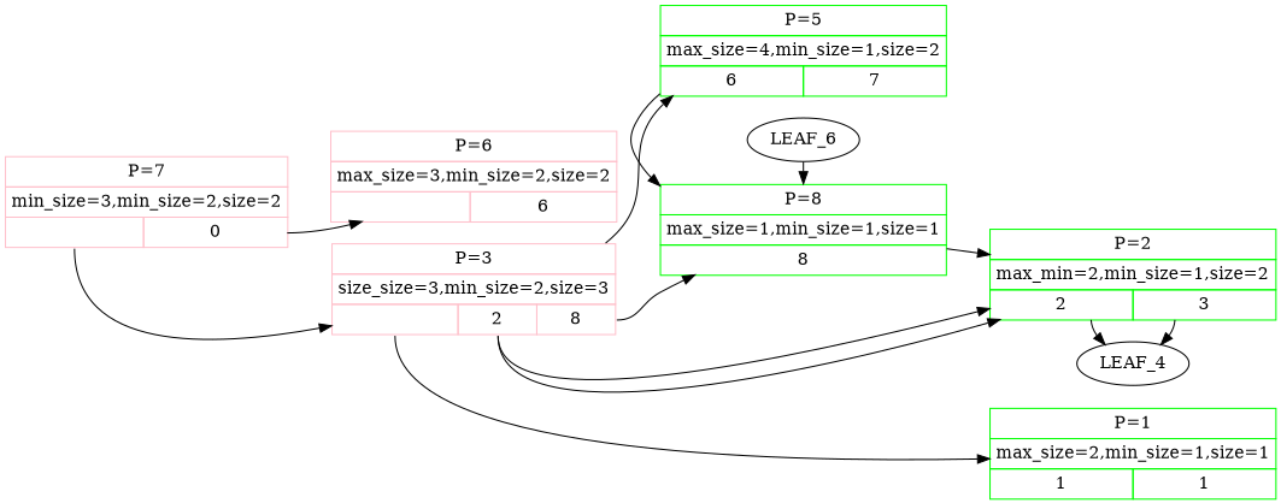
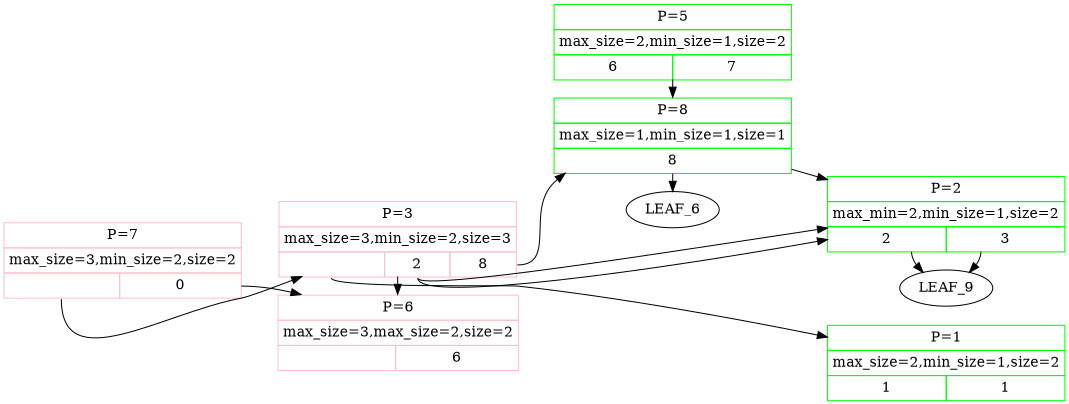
  digraph {
    rankdir=LR
    node [color=green shape=plain]
-   n1 [label=<<TABLE BORDER="0" CELLBORDER="1" CELLSPACING="0" CELLPADDING="4"> <TR><TD COLSPAN="2">P=1</TD></TR> <TR><TD COLSPAN="2">max_size=2,min_size=1,size=1</TD></TR> <TR><TD>1</TD> <TD>1</TD> </TR></TABLE>>]
+   n1 [label=<<TABLE BORDER="0" CELLBORDER="1" CELLSPACING="0" CELLPADDING="4"> <TR><TD COLSPAN="2">P=1</TD></TR> <TR><TD COLSPAN="2">max_size=2,min_size=1,size=2</TD></TR> <TR><TD>1</TD> <TD>1</TD> </TR></TABLE>>]
    n2 [label=<<TABLE BORDER="0" CELLBORDER="1" CELLSPACING="0" CELLPADDING="4"> <TR><TD COLSPAN="2">P=2</TD></TR> <TR><TD COLSPAN="2">max_min=2,min_size=1,size=2</TD></TR> <TR><TD>2</TD> <TD>3</TD> </TR></TABLE>>]
-   LEAF_4 [color="" shape=""]
+   LEAF_4 [label=LEAF_9 color="" shape=""]
    n4 [label=<<TABLE BORDER="0" CELLBORDER="1" CELLSPACING="0" CELLPADDING="4"> <TR><TD COLSPAN="1">P=8</TD></TR> <TR><TD COLSPAN="1">max_size=1,min_size=1,size=1</TD></TR> <TR><TD>8</TD> </TR></TABLE>>]
    n5 [label=LEAF_6 color="" shape=""]
-   n6 [label=<<TABLE BORDER="0" CELLBORDER="1" CELLSPACING="0" CELLPADDING="4"> <TR><TD COLSPAN="2">P=5</TD></TR> <TR><TD COLSPAN="2">max_size=4,min_size=1,size=2</TD></TR> <TR><TD>6</TD> <TD>7</TD> </TR></TABLE>>]
-   n7 [color=pink label=<<TABLE BORDER="0" CELLBORDER="1" CELLSPACING="0" CELLPADDING="4"> <TR><TD COLSPAN="3">P=3</TD></TR> <TR><TD COLSPAN="3">size_size=3,min_size=2,size=3</TD></TR> <TR><TD PORT="p1"> </TD> <TD PORT="p2">2</TD> <TD PORT="p8">8</TD> </TR></TABLE>>]
-   n8 [color=pink label=<<TABLE BORDER="0" CELLBORDER="1" CELLSPACING="0" CELLPADDING="4"> <TR><TD COLSPAN="2">P=6</TD></TR> <TR><TD COLSPAN="2">max_size=3,min_size=2,size=2</TD></TR> <TR><TD PORT="p2"> </TD> <TD PORT="p5">6</TD> </TR></TABLE>>]
-   n9 [color=pink label=<<TABLE BORDER="0" CELLBORDER="1" CELLSPACING="0" CELLPADDING="4"> <TR><TD COLSPAN="2">P=7</TD></TR> <TR><TD COLSPAN="2">min_size=3,min_size=2,size=2</TD></TR> <TR><TD PORT="p3"> </TD> <TD PORT="p6">0</TD> </TR></TABLE>>]
+   n6 [label=<<TABLE BORDER="0" CELLBORDER="1" CELLSPACING="0" CELLPADDING="4"> <TR><TD COLSPAN="2">P=5</TD></TR> <TR><TD COLSPAN="2">max_size=2,min_size=1,size=2</TD></TR> <TR><TD>6</TD> <TD>7</TD> </TR></TABLE>>]
+   n7 [color=pink label=<<TABLE BORDER="0" CELLBORDER="1" CELLSPACING="0" CELLPADDING="4"> <TR><TD COLSPAN="3">P=3</TD></TR> <TR><TD COLSPAN="3">max_size=3,min_size=2,size=3</TD></TR> <TR><TD PORT="p1"> </TD> <TD PORT="p2">2</TD> <TD PORT="p8">8</TD> </TR></TABLE>>]
+   n8 [color=pink label=<<TABLE BORDER="0" CELLBORDER="1" CELLSPACING="0" CELLPADDING="4"> <TR><TD COLSPAN="2">P=6</TD></TR> <TR><TD COLSPAN="2">max_size=3,max_size=2,size=2</TD></TR> <TR><TD PORT="p2"> </TD> <TD PORT="p5">6</TD> </TR></TABLE>>]
+   n9 [color=pink label=<<TABLE BORDER="0" CELLBORDER="1" CELLSPACING="0" CELLPADDING="4"> <TR><TD COLSPAN="2">P=7</TD></TR> <TR><TD COLSPAN="2">max_size=3,min_size=2,size=2</TD></TR> <TR><TD PORT="p3"> </TD> <TD PORT="p6">0</TD> </TR></TABLE>>]
    subgraph sub_1 {
      rank=same
      n1
      n2
    }
    subgraph sub_2 {
      rank=same
      n2
      LEAF_4
    }
    subgraph sub_3 {
      rank=same
      n4
      n5
    }
    subgraph sub_4 {
      rank=same
      n2
      LEAF_4
    }
    subgraph sub_5 {
      rank=same
      n4
      n6
    }
    subgraph sub_6 {
      rank=same
      n7
      n8
    }
    n2 -> LEAF_4
    n2 -> LEAF_4
    n4 -> n2
-   n5 -> n4
+   n4 -> n5
    n6 -> n4
    n7 -> n1 [tailport=p1]
    n7 -> n2 [tailport=p2]
    n7 -> n2 [tailport=p2]
    n7 -> n4 [tailport=p8]
-   n7 -> n6 [tailport=p5]
+   n7 -> n8 [tailport=p5]
    n9 -> n7 [tailport=p3]
    n9 -> n8 [tailport=p6]
  }
